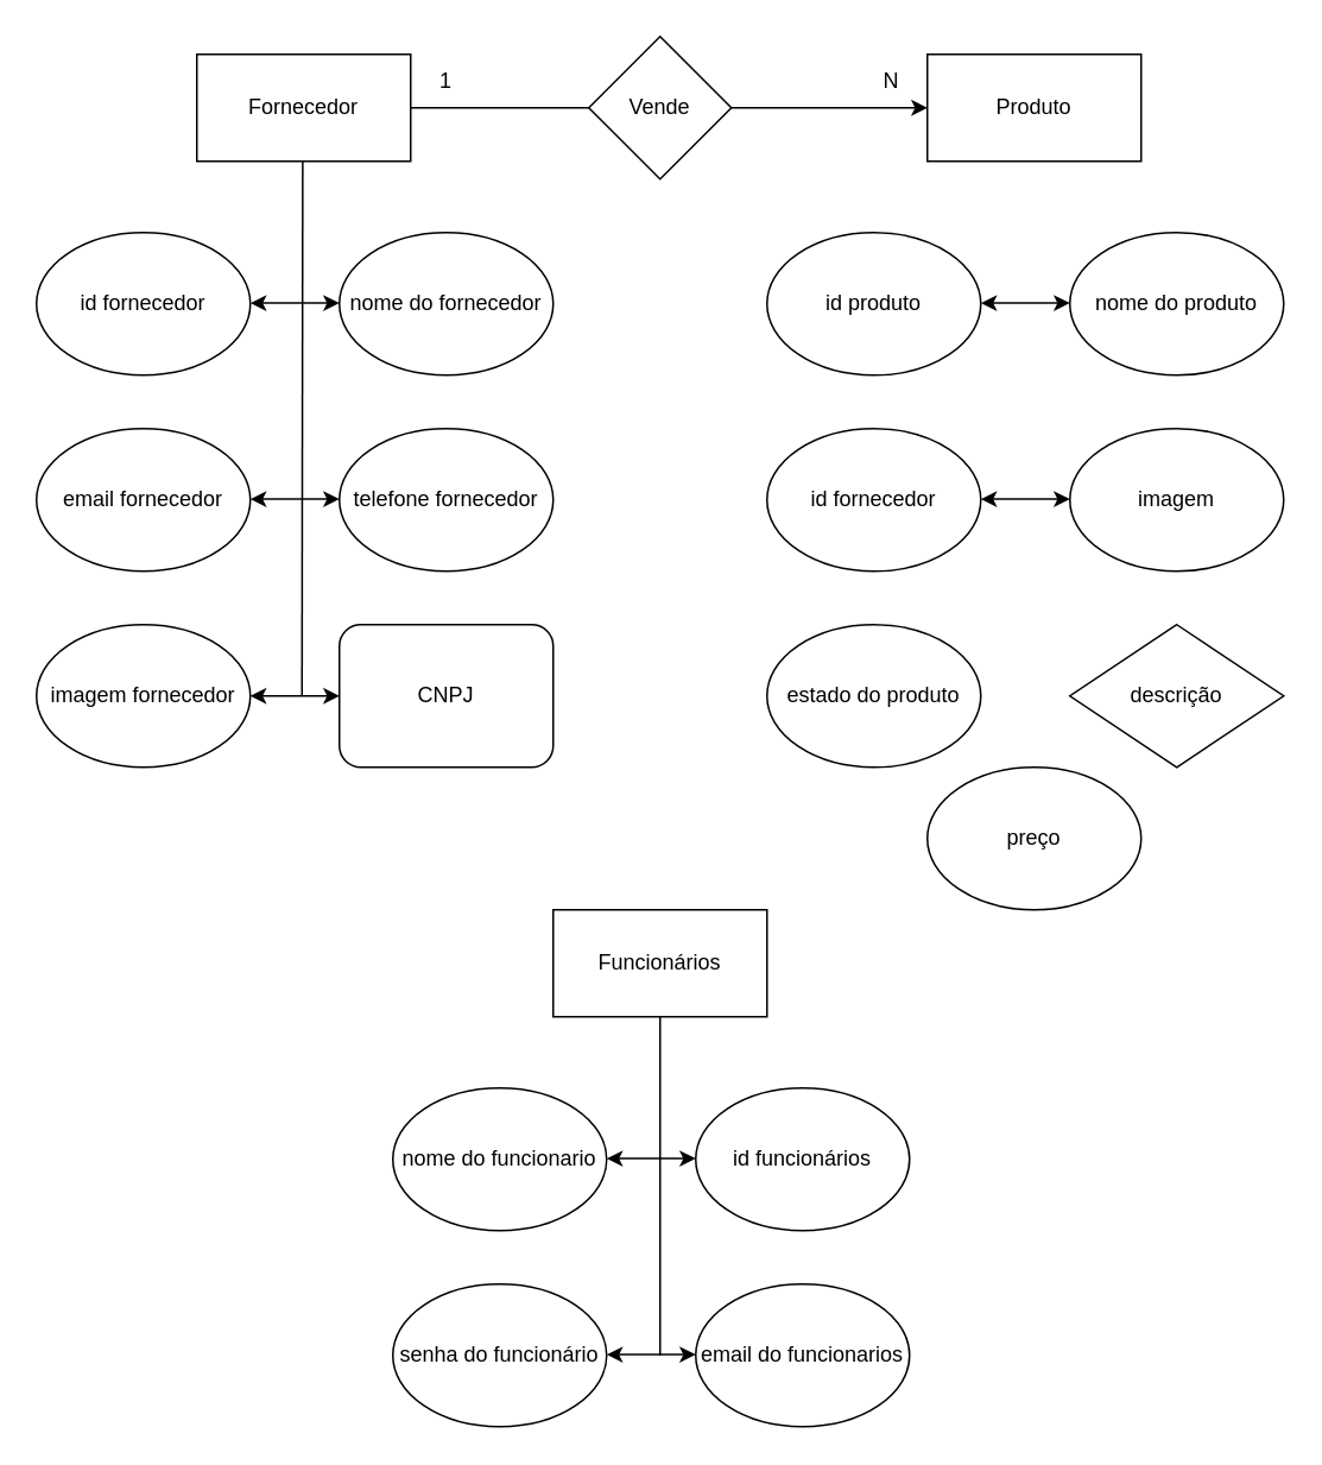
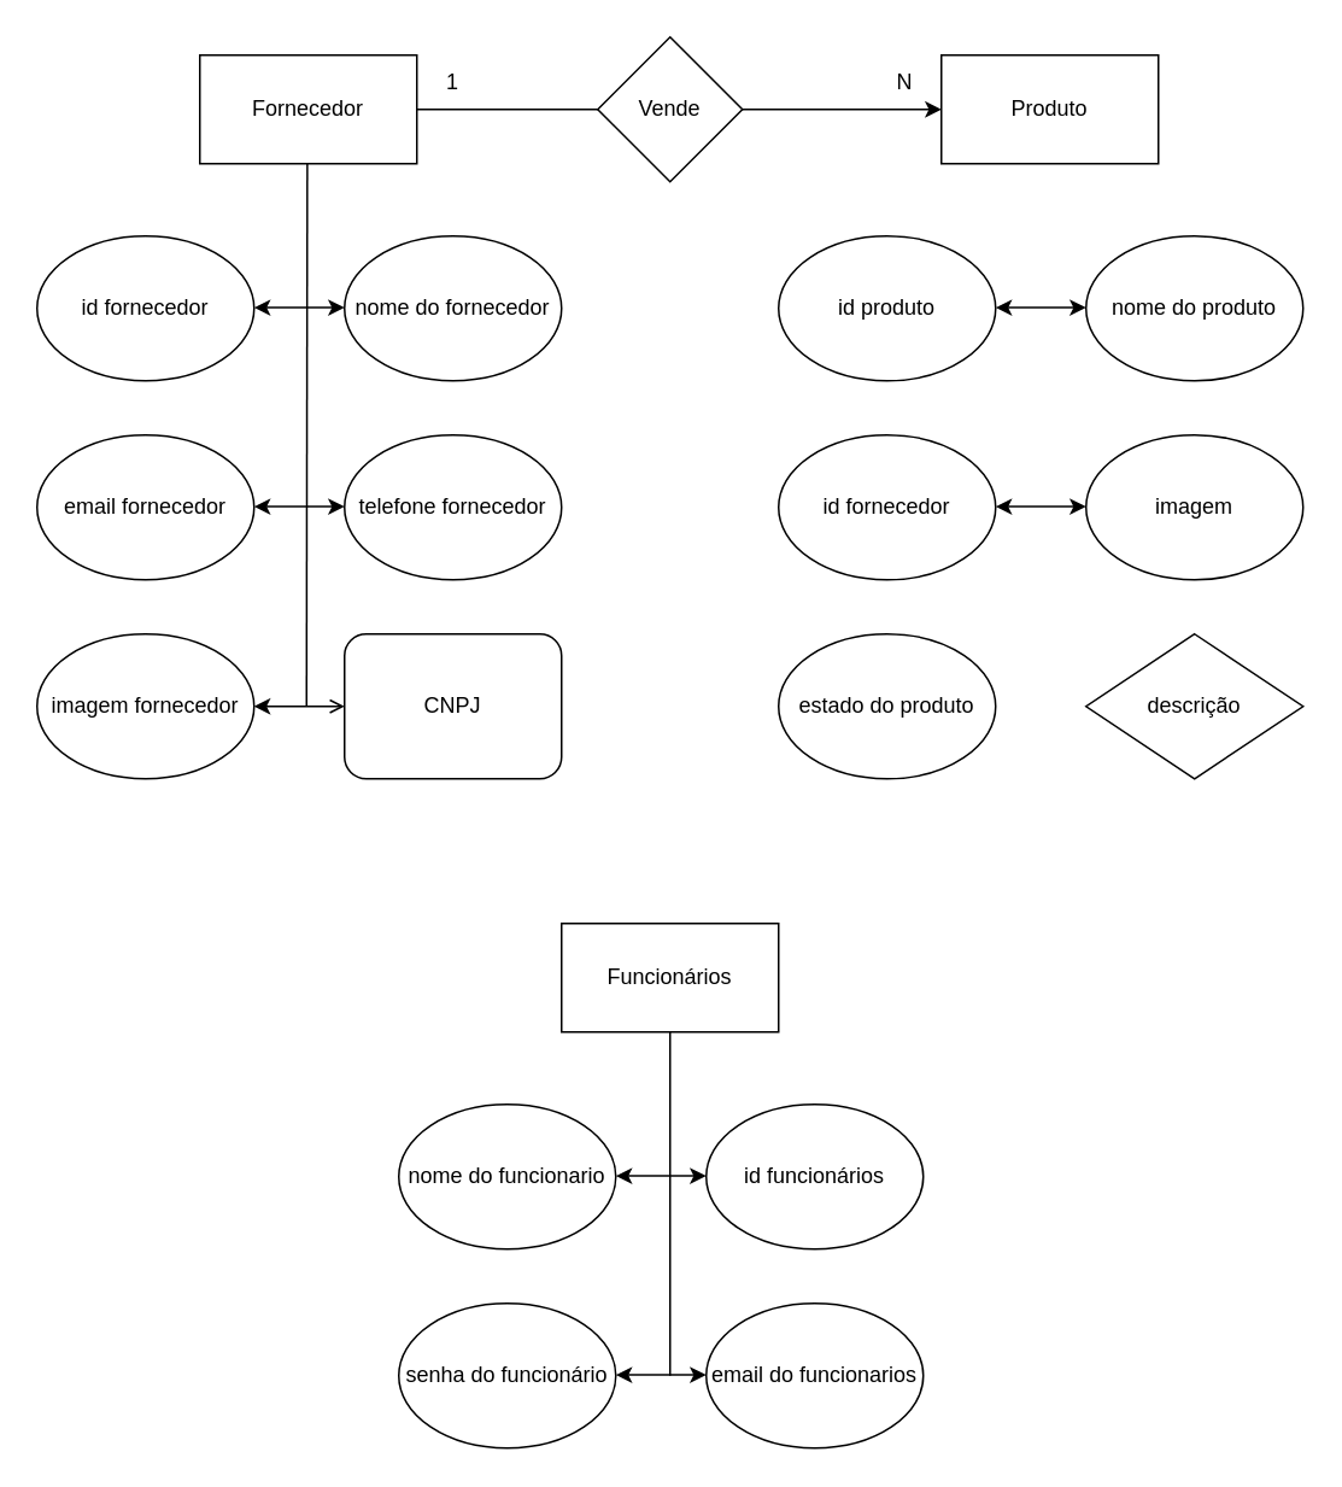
  <mxCell id="0" />
  <mxCell id="1" parent="0" />
  <mxCell id="2" value="Fornecedor" style="rounded=0;whiteSpace=wrap;html=1;" vertex="1" parent="1"><mxGeometry x="110" y="30" width="120" height="60" as="geometry" /></mxCell>
  <mxCell id="3" value="id fornecedor" style="ellipse;whiteSpace=wrap;html=1;" vertex="1" parent="1"><mxGeometry x="20" y="130" width="120" height="80" as="geometry" /></mxCell>
  <mxCell id="4" value="nome do fornecedor" style="ellipse;whiteSpace=wrap;html=1;" vertex="1" parent="1"><mxGeometry x="190" y="130" width="120" height="80" as="geometry" /></mxCell>
  <mxCell id="5" value="email fornecedor" style="ellipse;whiteSpace=wrap;html=1;" vertex="1" parent="1"><mxGeometry x="20" y="240" width="120" height="80" as="geometry" /></mxCell>
  <mxCell id="6" value="telefone fornecedor" style="ellipse;whiteSpace=wrap;html=1;" vertex="1" parent="1"><mxGeometry x="190" y="240" width="120" height="80" as="geometry" /></mxCell>
  <mxCell id="7" value="imagem fornecedor" style="ellipse;whiteSpace=wrap;html=1;" vertex="1" parent="1"><mxGeometry x="20" y="350" width="120" height="80" as="geometry" /></mxCell>
  <mxCell id="8" value="CNPJ" style="whiteSpace=wrap;html=1;rounded=1;" vertex="1" parent="1"><mxGeometry x="190" y="350" width="120" height="80" as="geometry" /></mxCell>
- <mxCell id="9" value="" style="endArrow=classic;startArrow=classic;html=1;rounded=0;exitX=1;exitY=0.5;exitDx=0;exitDy=0;entryX=0;entryY=0.5;entryDx=0;entryDy=0;" edge="1" parent="1" source="7" target="8"><mxGeometry width="50" height="50" relative="1" as="geometry"><mxPoint x="170" y="590" as="sourcePoint" /><mxPoint x="220" y="540" as="targetPoint" /></mxGeometry></mxCell>
+ <mxCell id="9" value="" style="endArrow=open;startArrow=classic;html=1;rounded=0;exitX=1;exitY=0.5;exitDx=0;exitDy=0;entryX=0;entryY=0.5;entryDx=0;entryDy=0;" edge="1" parent="1" source="7" target="8"><mxGeometry width="50" height="50" relative="1" as="geometry"><mxPoint x="170" y="590" as="sourcePoint" /><mxPoint x="220" y="540" as="targetPoint" /></mxGeometry></mxCell>
  <mxCell id="10" value="" style="endArrow=classic;startArrow=classic;html=1;rounded=0;exitX=1;exitY=0.5;exitDx=0;exitDy=0;entryX=0;entryY=0.5;entryDx=0;entryDy=0;" edge="1" parent="1"><mxGeometry width="50" height="50" relative="1" as="geometry"><mxPoint x="140" y="279.58" as="sourcePoint" /><mxPoint x="190" y="279.58" as="targetPoint" /></mxGeometry></mxCell>
  <mxCell id="11" value="" style="endArrow=classic;startArrow=classic;html=1;rounded=0;exitX=1;exitY=0.5;exitDx=0;exitDy=0;entryX=0;entryY=0.5;entryDx=0;entryDy=0;" edge="1" parent="1"><mxGeometry width="50" height="50" relative="1" as="geometry"><mxPoint x="140" y="169.58" as="sourcePoint" /><mxPoint x="190" y="169.58" as="targetPoint" /></mxGeometry></mxCell>
  <mxCell id="12" value="Produto" style="rounded=0;whiteSpace=wrap;html=1;" vertex="1" parent="1"><mxGeometry x="520" y="30" width="120" height="60" as="geometry" /></mxCell>
  <mxCell id="13" value="id produto" style="ellipse;whiteSpace=wrap;html=1;" vertex="1" parent="1"><mxGeometry x="430" y="130" width="120" height="80" as="geometry" /></mxCell>
  <mxCell id="14" value="nome do produto" style="ellipse;whiteSpace=wrap;html=1;" vertex="1" parent="1"><mxGeometry x="600" y="130" width="120" height="80" as="geometry" /></mxCell>
  <mxCell id="15" value="id fornecedor" style="ellipse;whiteSpace=wrap;html=1;" vertex="1" parent="1"><mxGeometry x="430" y="240" width="120" height="80" as="geometry" /></mxCell>
  <mxCell id="16" value="imagem" style="ellipse;whiteSpace=wrap;html=1;" vertex="1" parent="1"><mxGeometry x="600" y="240" width="120" height="80" as="geometry" /></mxCell>
  <mxCell id="17" value="estado do produto" style="ellipse;whiteSpace=wrap;html=1;" vertex="1" parent="1"><mxGeometry x="430" y="350" width="120" height="80" as="geometry" /></mxCell>
  <mxCell id="18" value="descrição" style="rhombus;whiteSpace=wrap;html=1;" vertex="1" parent="1"><mxGeometry x="600" y="350" width="120" height="80" as="geometry" /></mxCell>
- <mxCell id="19" value="preço" style="ellipse;whiteSpace=wrap;html=1;" vertex="1" parent="1"><mxGeometry x="520" y="430" width="120" height="80" as="geometry" /></mxCell>
  <mxCell id="20" value="" style="endArrow=classic;startArrow=classic;html=1;rounded=0;exitX=1;exitY=0.5;exitDx=0;exitDy=0;entryX=0;entryY=0.5;entryDx=0;entryDy=0;" edge="1" parent="1"><mxGeometry width="50" height="50" relative="1" as="geometry"><mxPoint x="550" y="279.58" as="sourcePoint" /><mxPoint x="600" y="279.58" as="targetPoint" /></mxGeometry></mxCell>
  <mxCell id="21" value="" style="endArrow=classic;startArrow=classic;html=1;rounded=0;exitX=1;exitY=0.5;exitDx=0;exitDy=0;entryX=0;entryY=0.5;entryDx=0;entryDy=0;" edge="1" parent="1"><mxGeometry width="50" height="50" relative="1" as="geometry"><mxPoint x="550" y="169.58" as="sourcePoint" /><mxPoint x="600" y="169.58" as="targetPoint" /></mxGeometry></mxCell>
  <mxCell id="22" value="Funcionários" style="rounded=0;whiteSpace=wrap;html=1;" vertex="1" parent="1"><mxGeometry x="310" y="510" width="120" height="60" as="geometry" /></mxCell>
  <mxCell id="23" value="nome do funcionario" style="ellipse;whiteSpace=wrap;html=1;" vertex="1" parent="1"><mxGeometry x="220" y="610" width="120" height="80" as="geometry" /></mxCell>
  <mxCell id="24" value="email do funcionarios" style="ellipse;whiteSpace=wrap;html=1;" vertex="1" parent="1"><mxGeometry x="390" y="720" width="120" height="80" as="geometry" /></mxCell>
  <mxCell id="25" value="senha do funcionário" style="ellipse;whiteSpace=wrap;html=1;" vertex="1" parent="1"><mxGeometry x="220" y="720" width="120" height="80" as="geometry" /></mxCell>
  <mxCell id="26" value="id funcionários" style="ellipse;whiteSpace=wrap;html=1;" vertex="1" parent="1"><mxGeometry x="390" y="610" width="120" height="80" as="geometry" /></mxCell>
  <mxCell id="27" value="" style="endArrow=classic;startArrow=classic;html=1;rounded=0;exitX=1;exitY=0.5;exitDx=0;exitDy=0;entryX=0;entryY=0.5;entryDx=0;entryDy=0;" edge="1" parent="1"><mxGeometry width="50" height="50" relative="1" as="geometry"><mxPoint x="340" y="759.58" as="sourcePoint" /><mxPoint x="390" y="759.58" as="targetPoint" /></mxGeometry></mxCell>
  <mxCell id="28" value="" style="endArrow=classic;startArrow=classic;html=1;rounded=0;exitX=1;exitY=0.5;exitDx=0;exitDy=0;entryX=0;entryY=0.5;entryDx=0;entryDy=0;" edge="1" parent="1"><mxGeometry width="50" height="50" relative="1" as="geometry"><mxPoint x="340" y="649.58" as="sourcePoint" /><mxPoint x="390" y="649.58" as="targetPoint" /></mxGeometry></mxCell>
  <mxCell id="29" value="" style="endArrow=none;html=1;rounded=0;entryX=0.5;entryY=1;entryDx=0;entryDy=0;" edge="1" parent="1" target="22"><mxGeometry width="50" height="50" relative="1" as="geometry"><mxPoint x="370" y="760" as="sourcePoint" /><mxPoint x="250" y="840" as="targetPoint" /></mxGeometry></mxCell>
  <mxCell id="30" value="" style="endArrow=none;html=1;rounded=0;entryX=0.5;entryY=1;entryDx=0;entryDy=0;" edge="1" parent="1"><mxGeometry width="50" height="50" relative="1" as="geometry"><mxPoint x="169" y="390" as="sourcePoint" /><mxPoint x="169.41" y="90" as="targetPoint" /></mxGeometry></mxCell>
  <mxCell id="31" value="" style="endArrow=classic;html=1;rounded=0;entryX=0;entryY=0.5;entryDx=0;entryDy=0;" edge="1" parent="1" target="12"><mxGeometry width="50" height="50" relative="1" as="geometry"><mxPoint x="230" y="60" as="sourcePoint" /><mxPoint x="280" y="10" as="targetPoint" /></mxGeometry></mxCell>
  <mxCell id="32" value="Vende" style="rhombus;whiteSpace=wrap;html=1;" vertex="1" parent="1"><mxGeometry x="330" y="20" width="80" height="80" as="geometry" /></mxCell>
  <mxCell id="33" value="1" style="text;html=1;align=center;verticalAlign=middle;whiteSpace=wrap;rounded=0;" vertex="1" parent="1"><mxGeometry x="220" y="30" width="60" height="30" as="geometry" /></mxCell>
  <mxCell id="34" value="N" style="text;html=1;align=center;verticalAlign=middle;whiteSpace=wrap;rounded=0;" vertex="1" parent="1"><mxGeometry x="470" y="30" width="60" height="30" as="geometry" /></mxCell>
